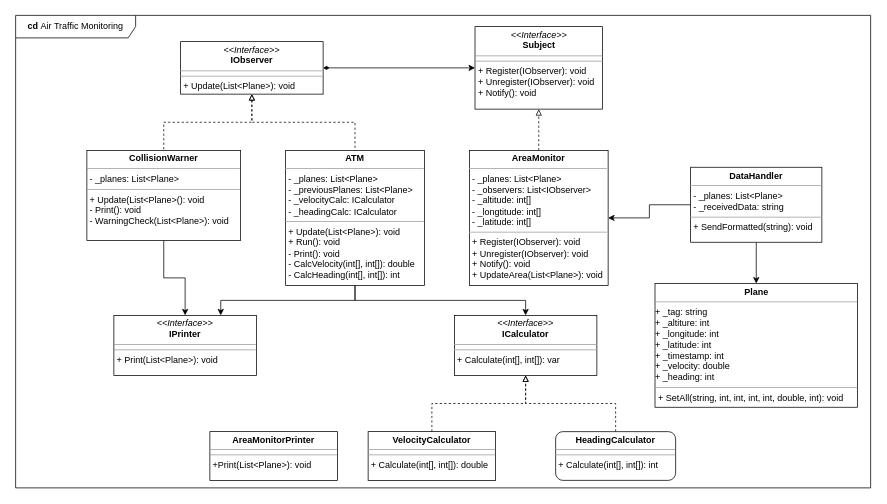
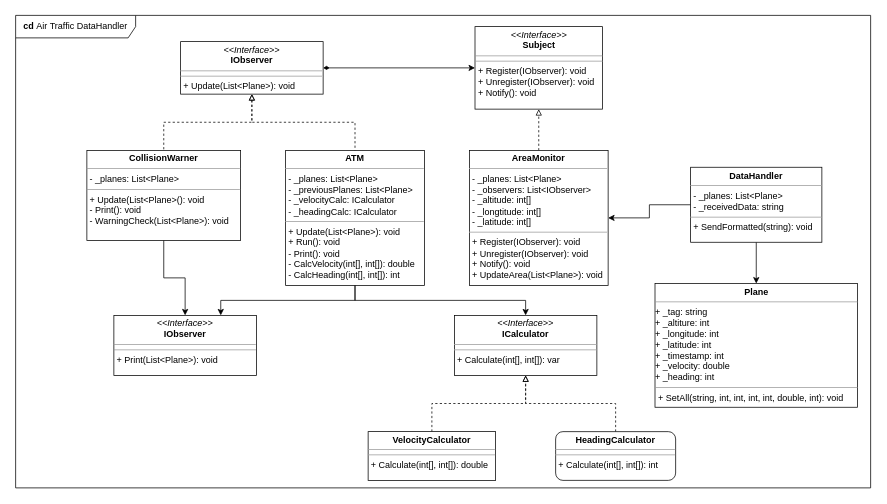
  <mxCell id="0" />
  <mxCell id="1" parent="0" />
- <mxCell id="2" value="&lt;b&gt;cd &lt;/b&gt;Air Traffic Monitoring&lt;br&gt;&lt;b&gt;&lt;/b&gt;" style="shape=umlFrame;whiteSpace=wrap;html=1;width=160;height=30;" parent="1" vertex="1"><mxGeometry x="20" y="20" width="1140" height="630" as="geometry" /></mxCell>
+ <mxCell id="2" value="&lt;b&gt;cd &lt;/b&gt;Air Traffic DataHandler&lt;br&gt;&lt;b&gt;&lt;/b&gt;" style="shape=umlFrame;whiteSpace=wrap;html=1;width=160;height=30;" parent="1" vertex="1"><mxGeometry x="20" y="20" width="1140" height="630" as="geometry" /></mxCell>
  <mxCell id="3" style="edgeStyle=elbowEdgeStyle;rounded=0;orthogonalLoop=1;jettySize=auto;elbow=vertical;html=1;exitX=0.5;exitY=1;exitDx=0;exitDy=0;entryX=0.5;entryY=0;entryDx=0;entryDy=0;endArrow=classic;endFill=1;startArrow=none;startFill=0;" parent="1" source="4" target="24" edge="1"><mxGeometry relative="1" as="geometry"><mxPoint x="699.667" y="419.667" as="targetPoint" /></mxGeometry></mxCell>
  <mxCell id="4" value="&lt;p style=&quot;margin: 0px ; margin-top: 4px ; text-align: center&quot;&gt;&lt;b&gt;ATM&lt;/b&gt;&lt;/p&gt;&lt;hr size=&quot;1&quot;&gt;&lt;p style=&quot;margin: 0px ; margin-left: 4px&quot;&gt;- _planes: List&amp;lt;Plane&amp;gt;&lt;/p&gt;&lt;p style=&quot;margin: 0px ; margin-left: 4px&quot;&gt;- _previousPlanes: List&amp;lt;Plane&amp;gt;&lt;br&gt;&lt;/p&gt;&lt;p style=&quot;margin: 0px ; margin-left: 4px&quot;&gt;- _velocityCalc: ICalculator&lt;/p&gt;&lt;p style=&quot;margin: 0px ; margin-left: 4px&quot;&gt;- _headingCalc: ICalculator&lt;br&gt;&lt;/p&gt;&lt;hr size=&quot;1&quot;&gt;&lt;p style=&quot;margin: 0px ; margin-left: 4px&quot;&gt;+ Update(List&amp;lt;Plane&amp;gt;): void&lt;/p&gt;&lt;p style=&quot;margin: 0px ; margin-left: 4px&quot;&gt;+ Run(): void&lt;br&gt;&lt;/p&gt;&lt;p style=&quot;margin: 0px ; margin-left: 4px&quot;&gt;- Print(): void&lt;br&gt;&lt;/p&gt;&lt;p style=&quot;margin: 0px ; margin-left: 4px&quot;&gt;- CalcVelocity(int[], int[]): double&lt;/p&gt;&lt;p style=&quot;margin: 0px ; margin-left: 4px&quot;&gt;- CalcHeading(int[], int[]): int&lt;/p&gt;" style="verticalAlign=top;align=left;overflow=fill;fontSize=12;fontFamily=Helvetica;html=1;" parent="1" vertex="1"><mxGeometry x="380" y="200" width="185" height="180" as="geometry" /></mxCell>
  <mxCell id="5" style="edgeStyle=orthogonalEdgeStyle;rounded=0;orthogonalLoop=1;jettySize=auto;html=1;exitX=0.5;exitY=0;exitDx=0;exitDy=0;entryX=0.5;entryY=1;entryDx=0;entryDy=0;dashed=1;endArrow=block;endFill=0;" parent="1" source="6" target="24" edge="1"><mxGeometry relative="1" as="geometry"><mxPoint x="699.667" y="499.667" as="targetPoint" /></mxGeometry></mxCell>
  <mxCell id="6" value="&lt;p style=&quot;margin: 0px ; margin-top: 4px ; text-align: center&quot;&gt;&lt;b&gt;VelocityCalculator&lt;/b&gt;&lt;/p&gt;&lt;hr size=&quot;1&quot;&gt;&lt;hr size=&quot;1&quot;&gt;&lt;p style=&quot;margin: 0px ; margin-left: 4px&quot;&gt;+ Calculate(int[], int[]): double&lt;br&gt;&lt;/p&gt;" style="verticalAlign=top;align=left;overflow=fill;fontSize=12;fontFamily=Helvetica;html=1;" parent="1" vertex="1"><mxGeometry x="490" y="575" width="170" height="65" as="geometry" /></mxCell>
  <mxCell id="7" style="edgeStyle=orthogonalEdgeStyle;rounded=0;orthogonalLoop=1;jettySize=auto;elbow=vertical;html=1;exitX=0.5;exitY=0;exitDx=0;exitDy=0;endArrow=block;endFill=0;dashed=1;entryX=0.5;entryY=1;entryDx=0;entryDy=0;" parent="1" source="8" target="24" edge="1"><mxGeometry relative="1" as="geometry"><mxPoint x="699.667" y="499.667" as="targetPoint" /></mxGeometry></mxCell>
  <mxCell id="8" value="&lt;p style=&quot;margin: 0px ; margin-top: 4px ; text-align: center&quot;&gt;&lt;b&gt;HeadingCalculator&lt;/b&gt;&lt;/p&gt;&lt;hr size=&quot;1&quot;&gt;&lt;hr size=&quot;1&quot;&gt;&lt;p style=&quot;margin: 0px ; margin-left: 4px&quot;&gt;+ Calculate(int[], int[]): int&lt;br&gt;&lt;/p&gt;" style="verticalAlign=top;align=left;overflow=fill;fontSize=12;fontFamily=Helvetica;html=1;rounded=1;" parent="1" vertex="1"><mxGeometry x="740" y="575" width="160" height="65" as="geometry" /></mxCell>
  <mxCell id="9" style="edgeStyle=orthogonalEdgeStyle;rounded=0;orthogonalLoop=1;jettySize=auto;elbow=vertical;html=1;exitX=1;exitY=0.5;exitDx=0;exitDy=0;entryX=0;entryY=0.5;entryDx=0;entryDy=0;startArrow=classic;startFill=1;endArrow=none;endFill=0;" parent="1" source="11" target="15" edge="1"><mxGeometry relative="1" as="geometry" /></mxCell>
  <mxCell id="10" style="edgeStyle=orthogonalEdgeStyle;rounded=0;orthogonalLoop=1;jettySize=auto;html=1;exitX=0.5;exitY=0;exitDx=0;exitDy=0;entryX=0.5;entryY=1;entryDx=0;entryDy=0;dashed=1;endArrow=block;endFill=0;" parent="1" source="11" target="23" edge="1"><mxGeometry relative="1" as="geometry" /></mxCell>
  <mxCell id="11" value="&lt;p style=&quot;margin: 0px ; margin-top: 4px ; text-align: center&quot;&gt;&lt;b&gt;AreaMonitor&lt;/b&gt;&lt;/p&gt;&lt;hr size=&quot;1&quot;&gt;&lt;p style=&quot;margin: 0px ; margin-left: 4px&quot;&gt;- _planes: List&amp;lt;Plane&amp;gt;&lt;/p&gt;&lt;p style=&quot;margin: 0px ; margin-left: 4px&quot;&gt;- _observers: List&amp;lt;IObserver&amp;gt;&lt;/p&gt;&lt;p style=&quot;margin: 0px ; margin-left: 4px&quot;&gt;- _altitude: int[]&lt;/p&gt;&lt;p style=&quot;margin: 0px ; margin-left: 4px&quot;&gt;- _longtitude: int[]&lt;br&gt;&lt;/p&gt;&lt;p style=&quot;margin: 0px ; margin-left: 4px&quot;&gt;- _latitude: int[]&lt;br&gt;&lt;/p&gt;&lt;hr size=&quot;1&quot;&gt;&lt;p style=&quot;margin: 0px ; margin-left: 4px&quot;&gt;+ Register(IObserver): void&lt;/p&gt;&lt;p style=&quot;margin: 0px ; margin-left: 4px&quot;&gt;+ Unregister(IObserver): void&lt;/p&gt;&lt;p style=&quot;margin: 0px ; margin-left: 4px&quot;&gt;+ Notify(): void&lt;/p&gt;&lt;p style=&quot;margin: 0px ; margin-left: 4px&quot;&gt;+ UpdateArea(List&amp;lt;Plane&amp;gt;): void&lt;br&gt;&lt;/p&gt;" style="verticalAlign=top;align=left;overflow=fill;fontSize=12;fontFamily=Helvetica;html=1;" parent="1" vertex="1"><mxGeometry x="625" y="200" width="185" height="180" as="geometry" /></mxCell>
  <mxCell id="12" style="edgeStyle=orthogonalEdgeStyle;rounded=0;orthogonalLoop=1;jettySize=auto;html=1;exitX=0.5;exitY=1;exitDx=0;exitDy=0;entryX=0.5;entryY=0;entryDx=0;entryDy=0;startArrow=none;startFill=0;endArrow=classic;endFill=1;" parent="1" source="13" target="25" edge="1"><mxGeometry relative="1" as="geometry" /></mxCell>
  <mxCell id="13" value="&lt;p style=&quot;margin: 0px ; margin-top: 4px ; text-align: center&quot;&gt;&lt;b&gt;CollisionWarner&lt;/b&gt;&lt;br&gt;&lt;/p&gt;&lt;hr size=&quot;1&quot;&gt;&lt;p style=&quot;margin: 0px ; margin-left: 4px&quot;&gt;- _planes: List&amp;lt;Plane&amp;gt;&lt;br&gt;&lt;/p&gt;&lt;hr size=&quot;1&quot;&gt;&lt;p style=&quot;margin: 0px ; margin-left: 4px&quot;&gt;+ Update(List&amp;lt;Plane&amp;gt;(): void&lt;/p&gt;&lt;p style=&quot;margin: 0px ; margin-left: 4px&quot;&gt;- Print(): void&lt;/p&gt;&lt;p style=&quot;margin: 0px ; margin-left: 4px&quot;&gt;- WarningCheck(List&amp;lt;Plane&amp;gt;): void&lt;br&gt;&lt;/p&gt;" style="verticalAlign=top;align=left;overflow=fill;fontSize=12;fontFamily=Helvetica;html=1;" parent="1" vertex="1"><mxGeometry x="115" y="200" width="205" height="120" as="geometry" /></mxCell>
  <mxCell id="14" value="" style="edgeStyle=orthogonalEdgeStyle;rounded=0;orthogonalLoop=1;jettySize=auto;html=1;startArrow=none;startFill=0;endArrow=classic;endFill=1;" parent="1" source="15" target="16" edge="1"><mxGeometry relative="1" as="geometry" /></mxCell>
  <mxCell id="15" value="&lt;p style=&quot;margin: 0px ; margin-top: 4px ; text-align: center&quot;&gt;&lt;b&gt;DataHandler&lt;/b&gt;&lt;/p&gt;&lt;hr size=&quot;1&quot;&gt;&lt;p style=&quot;margin: 0px ; margin-left: 4px&quot;&gt;- _planes: List&amp;lt;Plane&amp;gt;&lt;/p&gt;&lt;p style=&quot;margin: 0px ; margin-left: 4px&quot;&gt;- _receivedData: string&lt;br&gt;&lt;/p&gt;&lt;hr size=&quot;1&quot;&gt;&lt;p style=&quot;margin: 0px ; margin-left: 4px&quot;&gt;+ SendFormatted(string): void&lt;/p&gt;" style="verticalAlign=top;align=left;overflow=fill;fontSize=12;fontFamily=Helvetica;html=1;" parent="1" vertex="1"><mxGeometry x="920" y="222.5" width="175" height="100" as="geometry" /></mxCell>
  <mxCell id="16" value="&lt;p style=&quot;margin: 0px ; margin-top: 4px ; text-align: center&quot;&gt;&lt;b&gt;Plane&lt;/b&gt;&lt;/p&gt;&lt;hr size=&quot;1&quot;&gt;&lt;div&gt;+ _tag: string&lt;/div&gt;&lt;div&gt;+ _altiture: int&lt;/div&gt;&lt;div&gt;+ _longitude: int&lt;/div&gt;&lt;div&gt;+ _latitude: int&lt;/div&gt;&lt;div&gt;+ _timestamp: int&lt;/div&gt;&lt;div&gt;+ _velocity: double&lt;/div&gt;&lt;div&gt;+ _heading: int&lt;br&gt;&lt;/div&gt;&lt;hr size=&quot;1&quot;&gt;&lt;p style=&quot;margin: 0px ; margin-left: 4px&quot;&gt;+ SetAll(string, int, int, int, int, double, int): void&lt;br&gt;&lt;/p&gt;" style="verticalAlign=top;align=left;overflow=fill;fontSize=12;fontFamily=Helvetica;html=1;" parent="1" vertex="1"><mxGeometry x="872.5" y="377.5" width="270" height="165" as="geometry" /></mxCell>
  <mxCell id="17" style="edgeStyle=orthogonalEdgeStyle;rounded=0;orthogonalLoop=1;jettySize=auto;html=1;exitX=0.75;exitY=0;exitDx=0;exitDy=0;entryX=0.5;entryY=1;entryDx=0;entryDy=0;startArrow=classic;startFill=1;endArrow=none;endFill=0;" parent="1" source="25" target="4" edge="1"><mxGeometry relative="1" as="geometry"><mxPoint x="244.667" y="419.667" as="sourcePoint" /></mxGeometry></mxCell>
- <mxCell id="18" value="&lt;p style=&quot;margin: 0px ; margin-top: 4px ; text-align: center&quot;&gt;&lt;b&gt;AreaMonitorPrinter&lt;/b&gt;&lt;br&gt;&lt;/p&gt;&lt;hr size=&quot;1&quot;&gt;&lt;hr size=&quot;1&quot;&gt;&lt;p style=&quot;margin: 0px ; margin-left: 4px&quot;&gt;+Print(List&amp;lt;Plane&amp;gt;): void&lt;br&gt;&lt;/p&gt;" style="verticalAlign=top;align=left;overflow=fill;fontSize=12;fontFamily=Helvetica;html=1;" parent="1" vertex="1"><mxGeometry x="279" y="575" width="170" height="65" as="geometry" /></mxCell>
  <mxCell id="19" style="edgeStyle=orthogonalEdgeStyle;rounded=0;orthogonalLoop=1;jettySize=auto;html=1;exitX=0.5;exitY=1;exitDx=0;exitDy=0;entryX=0.5;entryY=0;entryDx=0;entryDy=0;startArrow=block;startFill=0;endArrow=none;endFill=0;dashed=1;" parent="1" source="22" target="13" edge="1"><mxGeometry relative="1" as="geometry" /></mxCell>
  <mxCell id="20" style="edgeStyle=orthogonalEdgeStyle;rounded=0;orthogonalLoop=1;jettySize=auto;html=1;exitX=0.5;exitY=1;exitDx=0;exitDy=0;entryX=0.5;entryY=0;entryDx=0;entryDy=0;startArrow=block;startFill=0;endArrow=none;endFill=0;dashed=1;" parent="1" source="22" target="4" edge="1"><mxGeometry relative="1" as="geometry" /></mxCell>
  <mxCell id="21" value="" style="edgeStyle=orthogonalEdgeStyle;rounded=0;orthogonalLoop=1;jettySize=auto;html=1;startArrow=diamondThin;startFill=1;endArrow=classic;endFill=1;" parent="1" source="22" target="23" edge="1"><mxGeometry relative="1" as="geometry" /></mxCell>
  <mxCell id="22" value="&lt;p style=&quot;margin: 0px ; margin-top: 4px ; text-align: center&quot;&gt;&lt;i&gt;&amp;lt;&amp;lt;Interface&amp;gt;&amp;gt;&lt;/i&gt;&lt;br&gt;&lt;b&gt;IObserver&lt;/b&gt;&lt;/p&gt;&lt;hr size=&quot;1&quot;&gt;&lt;hr size=&quot;1&quot;&gt;&lt;p style=&quot;margin: 0px ; margin-left: 4px&quot;&gt;+ Update(List&amp;lt;Plane&amp;gt;): void&lt;br&gt;&lt;/p&gt;" style="verticalAlign=top;align=left;overflow=fill;fontSize=12;fontFamily=Helvetica;html=1;" parent="1" vertex="1"><mxGeometry x="240" y="55" width="190" height="70" as="geometry" /></mxCell>
  <mxCell id="23" value="&lt;p style=&quot;margin: 0px ; margin-top: 4px ; text-align: center&quot;&gt;&lt;i&gt;&amp;lt;&amp;lt;Interface&amp;gt;&amp;gt;&lt;/i&gt;&lt;br&gt;&lt;b&gt;Subject&lt;/b&gt;&lt;/p&gt;&lt;hr size=&quot;1&quot;&gt;&lt;hr size=&quot;1&quot;&gt;&lt;p style=&quot;margin: 0px ; margin-left: 4px&quot;&gt;+ Register(IObserver): void&lt;/p&gt;&lt;p style=&quot;margin: 0px ; margin-left: 4px&quot;&gt;+ Unregister(IObserver): void&lt;/p&gt;&lt;p style=&quot;margin: 0px ; margin-left: 4px&quot;&gt;+ Notify(): void&lt;br&gt;&lt;/p&gt;" style="verticalAlign=top;align=left;overflow=fill;fontSize=12;fontFamily=Helvetica;html=1;" parent="1" vertex="1"><mxGeometry x="632.5" y="35" width="170" height="110" as="geometry" /></mxCell>
  <mxCell id="24" value="&lt;p style=&quot;margin: 0px ; margin-top: 4px ; text-align: center&quot;&gt;&lt;i&gt;&amp;lt;&amp;lt;Interface&amp;gt;&amp;gt;&lt;/i&gt;&lt;br&gt;&lt;b&gt;ICalculator&lt;/b&gt;&lt;/p&gt;&lt;hr size=&quot;1&quot;&gt;&lt;hr size=&quot;1&quot;&gt;&lt;p style=&quot;margin: 0px ; margin-left: 4px&quot;&gt;+ Calculate(int[], int[]): var&lt;br&gt;&lt;/p&gt;" style="verticalAlign=top;align=left;overflow=fill;fontSize=12;fontFamily=Helvetica;html=1;" parent="1" vertex="1"><mxGeometry x="605" y="420" width="190" height="80" as="geometry" /></mxCell>
- <mxCell id="25" value="&lt;p style=&quot;margin: 0px ; margin-top: 4px ; text-align: center&quot;&gt;&lt;i&gt;&amp;lt;&amp;lt;Interface&amp;gt;&amp;gt;&lt;/i&gt;&lt;br&gt;&lt;b&gt;IPrinter&lt;/b&gt;&lt;/p&gt;&lt;hr size=&quot;1&quot;&gt;&lt;hr size=&quot;1&quot;&gt;&lt;p style=&quot;margin: 0px ; margin-left: 4px&quot;&gt;+ Print(List&amp;lt;Plane&amp;gt;): void&lt;br&gt;&lt;/p&gt;" style="verticalAlign=top;align=left;overflow=fill;fontSize=12;fontFamily=Helvetica;html=1;" parent="1" vertex="1"><mxGeometry x="151" y="420" width="190" height="80" as="geometry" /></mxCell>
+ <mxCell id="25" value="&lt;p style=&quot;margin: 0px ; margin-top: 4px ; text-align: center&quot;&gt;&lt;i&gt;&amp;lt;&amp;lt;Interface&amp;gt;&amp;gt;&lt;/i&gt;&lt;br&gt;&lt;b&gt;IObserver&lt;/b&gt;&lt;/p&gt;&lt;hr size=&quot;1&quot;&gt;&lt;hr size=&quot;1&quot;&gt;&lt;p style=&quot;margin: 0px ; margin-left: 4px&quot;&gt;+ Print(List&amp;lt;Plane&amp;gt;): void&lt;br&gt;&lt;/p&gt;" style="verticalAlign=top;align=left;overflow=fill;fontSize=12;fontFamily=Helvetica;html=1;" parent="1" vertex="1"><mxGeometry x="151" y="420" width="190" height="80" as="geometry" /></mxCell>
